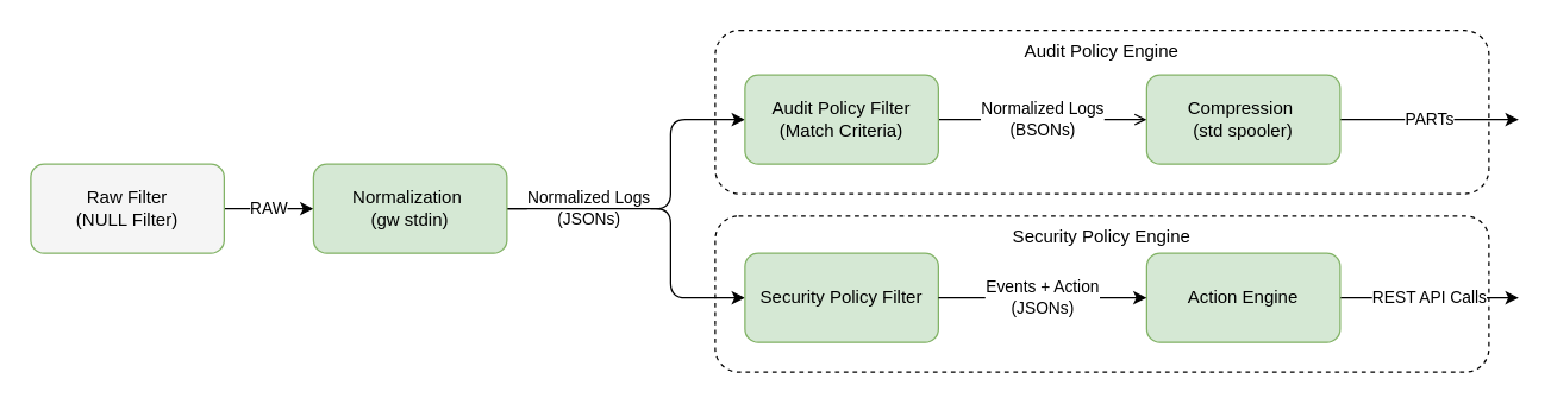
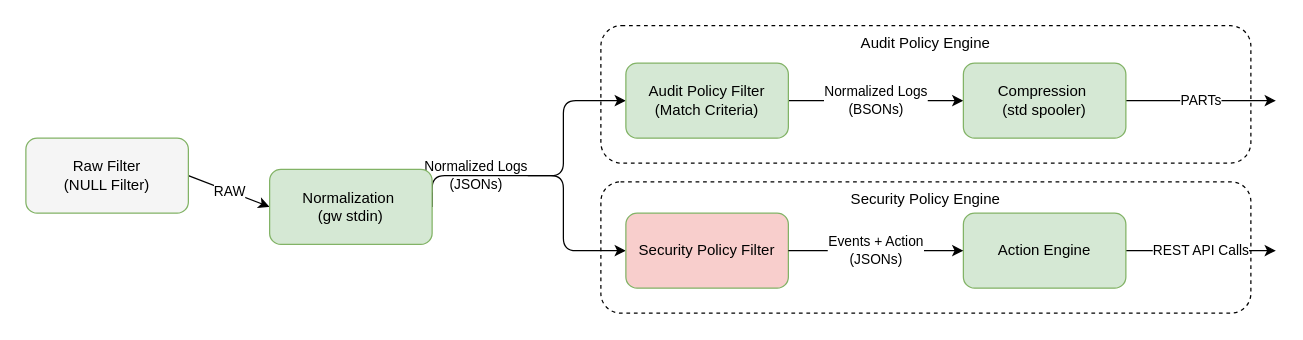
  <mxCell id="0" />
  <mxCell id="1" parent="0" />
  <mxCell id="2" value="Security Policy Engine" style="rounded=1;whiteSpace=wrap;html=1;verticalAlign=top;dashed=1;" vertex="1" parent="1"><mxGeometry x="480" y="145" width="520" height="105" as="geometry" /></mxCell>
  <mxCell id="3" value="Audit Policy Engine" style="rounded=1;whiteSpace=wrap;html=1;verticalAlign=top;dashed=1;" vertex="1" parent="1"><mxGeometry x="480" y="20" width="520" height="110" as="geometry" /></mxCell>
  <mxCell id="4" value="RAW" style="edgeStyle=none;html=1;exitX=1;exitY=0.5;exitDx=0;exitDy=0;entryX=0;entryY=0.5;entryDx=0;entryDy=0;" edge="1" parent="1" source="5" target="8"><mxGeometry relative="1" as="geometry"><mxPoint x="200" y="144.364" as="targetPoint" /></mxGeometry></mxCell>
  <mxCell id="5" value="Raw Filter&lt;div&gt;(NULL Filter)&lt;/div&gt;" style="rounded=1;whiteSpace=wrap;html=1;fillColor=#f5f5f5;strokeColor=#82b366;verticalAlign=middle;" vertex="1" parent="1"><mxGeometry x="20" y="110" width="130" height="60" as="geometry" /></mxCell>
  <mxCell id="6" value="Normalized Logs&lt;br&gt;(JSONs)" style="edgeStyle=orthogonalEdgeStyle;html=1;exitX=1;exitY=0.5;exitDx=0;exitDy=0;" edge="1" parent="1" source="8" target="10"><mxGeometry x="-0.5" relative="1" as="geometry"><Array as="points"><mxPoint x="450" y="140" /><mxPoint x="450" y="80" /></Array><mxPoint as="offset" /></mxGeometry></mxCell>
  <mxCell id="7" value="" style="edgeStyle=orthogonalEdgeStyle;html=1;exitX=1;exitY=0.5;exitDx=0;exitDy=0;entryX=0;entryY=0.5;entryDx=0;entryDy=0;" edge="1" parent="1" source="8" target="11"><mxGeometry relative="1" as="geometry"><Array as="points"><mxPoint x="450" y="140" /><mxPoint x="450" y="200" /></Array></mxGeometry></mxCell>
- <mxCell id="8" value="Normalization&amp;nbsp;&lt;div&gt;(gw stdin)&lt;/div&gt;" style="rounded=1;whiteSpace=wrap;html=1;fillColor=#d5e8d4;strokeColor=#82b366;" vertex="1" parent="1"><mxGeometry x="210" y="110" width="130" height="60" as="geometry" /></mxCell>
- <mxCell id="9" value="Normalized Logs&lt;br&gt;(BSONs)" style="edgeStyle=none;html=1;exitX=1;exitY=0.5;exitDx=0;exitDy=0;endArrow=open;" edge="1" parent="1" source="10" target="13"><mxGeometry relative="1" as="geometry" /></mxCell>
+ <mxCell id="8" value="Normalization&amp;nbsp;&lt;div&gt;(gw stdin)&lt;/div&gt;" style="rounded=1;whiteSpace=wrap;html=1;fillColor=#d5e8d4;strokeColor=#82b366;" vertex="1" parent="1"><mxGeometry x="215" y="135" width="130" height="60" as="geometry" /></mxCell>
+ <mxCell id="9" value="Normalized Logs&lt;br&gt;(BSONs)" style="edgeStyle=none;html=1;exitX=1;exitY=0.5;exitDx=0;exitDy=0;" edge="1" parent="1" source="10" target="13"><mxGeometry relative="1" as="geometry" /></mxCell>
  <mxCell id="10" value="Audit Policy Filter&lt;div&gt;(Match Criteria)&lt;/div&gt;" style="rounded=1;whiteSpace=wrap;html=1;fillColor=#d5e8d4;strokeColor=#82b366;" vertex="1" parent="1"><mxGeometry x="500" y="50" width="130" height="60" as="geometry" /></mxCell>
- <mxCell id="11" value="&lt;div&gt;&lt;font color=&quot;#000000&quot;&gt;Security Policy Filter&lt;/font&gt;&lt;/div&gt;" style="rounded=1;whiteSpace=wrap;html=1;fillColor=#d5e8d4;strokeColor=#82b366;" vertex="1" parent="1"><mxGeometry x="500" y="170" width="130" height="60" as="geometry" /></mxCell>
+ <mxCell id="11" value="&lt;div&gt;&lt;font color=&quot;#000000&quot;&gt;Security Policy Filter&lt;/font&gt;&lt;/div&gt;" style="rounded=1;whiteSpace=wrap;html=1;fillColor=#f8cecc;strokeColor=#82b366;" vertex="1" parent="1"><mxGeometry x="500" y="170" width="130" height="60" as="geometry" /></mxCell>
  <mxCell id="12" value="PARTs" style="edgeStyle=none;html=1;exitX=1;exitY=0.5;exitDx=0;exitDy=0;" edge="1" parent="1" source="13"><mxGeometry relative="1" as="geometry"><mxPoint x="1020" y="80" as="targetPoint" /></mxGeometry></mxCell>
  <mxCell id="13" value="Compression&amp;nbsp;&lt;div&gt;(std spooler)&lt;/div&gt;" style="rounded=1;whiteSpace=wrap;html=1;fillColor=#d5e8d4;strokeColor=#82b366;" vertex="1" parent="1"><mxGeometry x="770" y="50" width="130" height="60" as="geometry" /></mxCell>
  <mxCell id="14" value="REST API Calls" style="edgeStyle=none;html=1;exitX=1;exitY=0.5;exitDx=0;exitDy=0;" edge="1" parent="1" source="15"><mxGeometry x="0.004" relative="1" as="geometry"><mxPoint x="1020" y="200" as="targetPoint" /><mxPoint as="offset" /></mxGeometry></mxCell>
  <mxCell id="15" value="Action Engine" style="rounded=1;whiteSpace=wrap;html=1;fillColor=#d5e8d4;strokeColor=#82b366;" vertex="1" parent="1"><mxGeometry x="770" y="170" width="130" height="60" as="geometry" /></mxCell>
  <mxCell id="16" value="Events + Action&lt;br&gt;(JSONs)" style="edgeStyle=none;html=1;exitX=1;exitY=0.5;exitDx=0;exitDy=0;entryX=0;entryY=0.5;entryDx=0;entryDy=0;" edge="1" parent="1" source="11" target="15"><mxGeometry relative="1" as="geometry"><mxPoint x="630" y="200" as="sourcePoint" /><mxPoint x="700" y="200" as="targetPoint" /></mxGeometry></mxCell>
